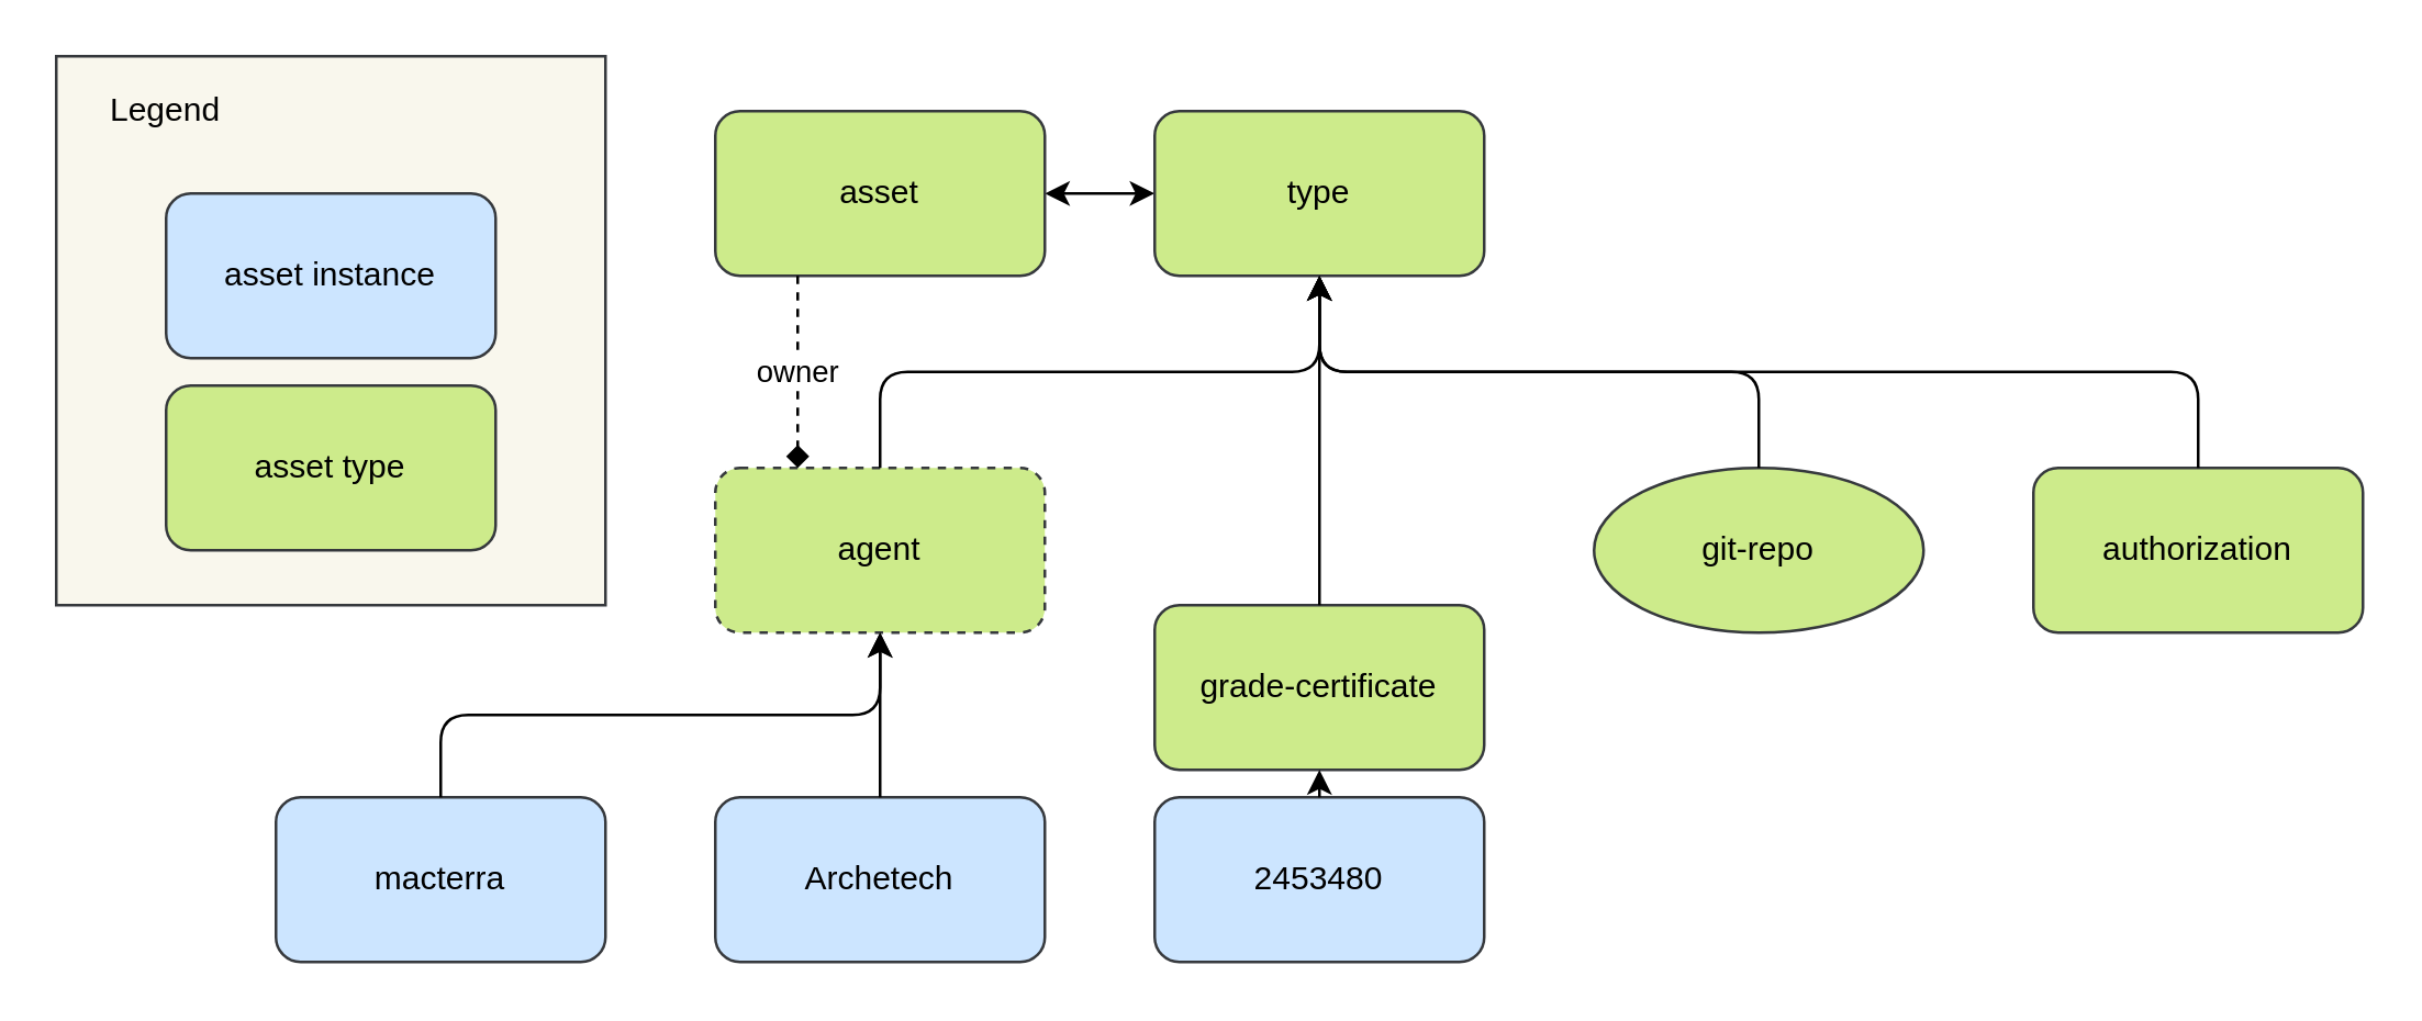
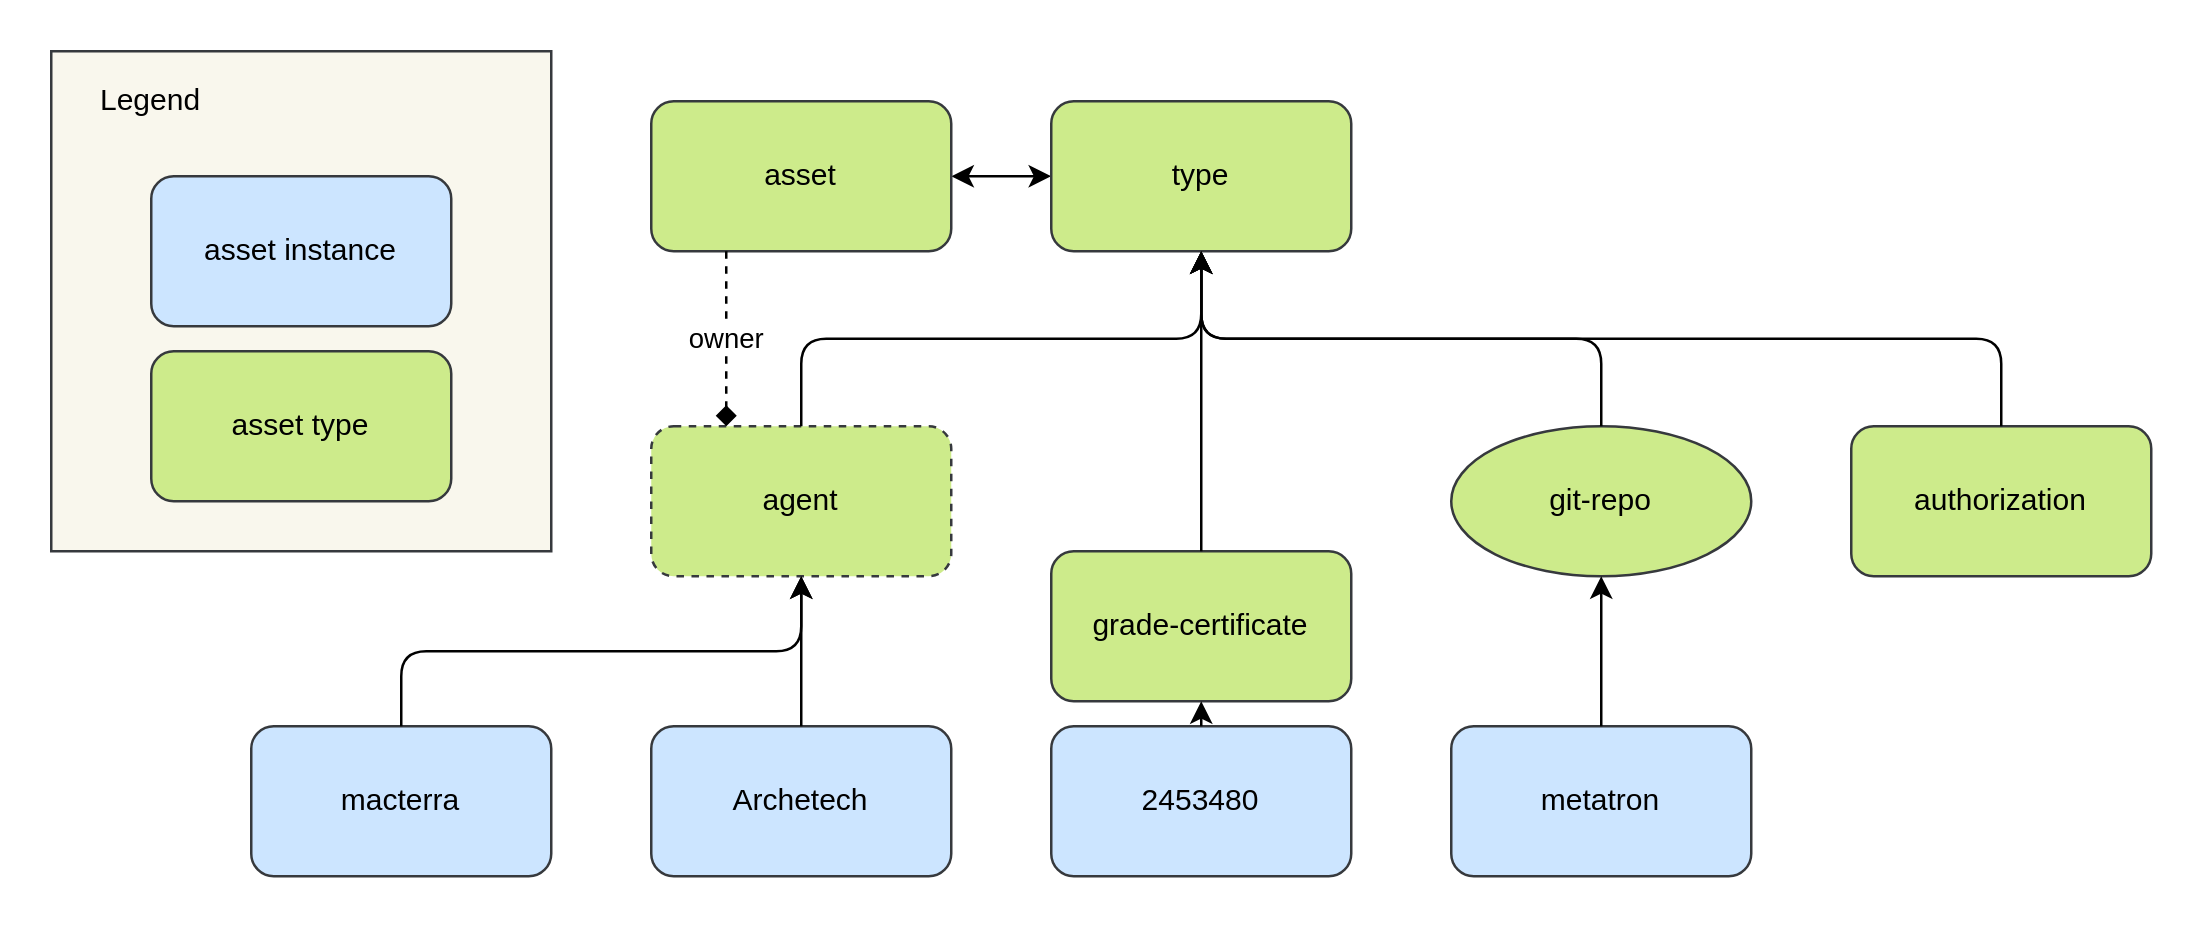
  <mxCell id="0" />
  <mxCell id="1" parent="0" />
  <mxCell id="2" value="" style="edgeStyle=orthogonalEdgeStyle;rounded=0;orthogonalLoop=1;jettySize=auto;html=1;startArrow=classic;startFill=1;" parent="1" source="3" target="4" edge="1"><mxGeometry relative="1" as="geometry" /></mxCell>
  <mxCell id="3" value="asset" style="rounded=1;whiteSpace=wrap;html=1;fillColor=#cdeb8b;strokeColor=#36393d;" parent="1" vertex="1"><mxGeometry x="260" y="40" width="120" height="60" as="geometry" /></mxCell>
  <mxCell id="4" value="type" style="rounded=1;whiteSpace=wrap;html=1;fillColor=#cdeb8b;strokeColor=#36393d;" parent="1" vertex="1"><mxGeometry x="420" y="40" width="120" height="60" as="geometry" /></mxCell>
  <mxCell id="5" value="macterra" style="rounded=1;whiteSpace=wrap;html=1;fillColor=#cce5ff;strokeColor=#36393d;" parent="1" vertex="1"><mxGeometry x="100" y="290" width="120" height="60" as="geometry" /></mxCell>
  <mxCell id="6" value="agent" style="rounded=1;whiteSpace=wrap;html=1;fillColor=#cdeb8b;strokeColor=#36393d;dashed=1;" parent="1" vertex="1"><mxGeometry x="260" y="170" width="120" height="60" as="geometry" /></mxCell>
  <mxCell id="7" value="owner" style="endArrow=diamond;html=1;exitX=0.25;exitY=1;exitDx=0;exitDy=0;entryX=0.25;entryY=0;entryDx=0;entryDy=0;dashed=1;" parent="1" source="3" target="6" edge="1"><mxGeometry relative="1" as="geometry"><mxPoint x="200" y="280" as="sourcePoint" /><mxPoint x="300" y="280" as="targetPoint" /></mxGeometry></mxCell>
  <mxCell id="8" value="grade-certificate" style="rounded=1;whiteSpace=wrap;html=1;fillColor=#cdeb8b;strokeColor=#36393d;" vertex="1" parent="1"><mxGeometry x="420" y="220" width="120" height="60" as="geometry" /></mxCell>
  <mxCell id="9" value="" style="edgeStyle=orthogonalEdgeStyle;rounded=1;orthogonalLoop=1;jettySize=auto;html=1;startArrow=none;startFill=0;exitX=0.5;exitY=0;exitDx=0;exitDy=0;entryX=0.5;entryY=1;entryDx=0;entryDy=0;" edge="1" parent="1" source="8" target="4"><mxGeometry relative="1" as="geometry"><mxPoint x="330" y="180" as="sourcePoint" /><mxPoint x="330" y="120" as="targetPoint" /></mxGeometry></mxCell>
  <mxCell id="10" value="2453480" style="rounded=1;whiteSpace=wrap;html=1;fillColor=#cce5ff;strokeColor=#36393d;" vertex="1" parent="1"><mxGeometry x="420" y="290" width="120" height="60" as="geometry" /></mxCell>
  <mxCell id="11" value="" style="edgeStyle=orthogonalEdgeStyle;rounded=0;orthogonalLoop=1;jettySize=auto;html=1;startArrow=none;startFill=0;exitX=0.5;exitY=0;exitDx=0;exitDy=0;entryX=0.5;entryY=1;entryDx=0;entryDy=0;" edge="1" parent="1" source="10" target="8"><mxGeometry relative="1" as="geometry"><mxPoint x="330" y="300" as="sourcePoint" /><mxPoint x="370" y="240" as="targetPoint" /></mxGeometry></mxCell>
  <mxCell id="12" value="Archetech" style="rounded=1;whiteSpace=wrap;html=1;fillColor=#cce5ff;strokeColor=#36393d;" vertex="1" parent="1"><mxGeometry x="260" y="290" width="120" height="60" as="geometry" /></mxCell>
  <mxCell id="13" value="" style="edgeStyle=orthogonalEdgeStyle;rounded=1;orthogonalLoop=1;jettySize=auto;html=1;startArrow=none;startFill=0;exitX=0.5;exitY=0;exitDx=0;exitDy=0;entryX=0.5;entryY=1;entryDx=0;entryDy=0;" edge="1" parent="1" source="12" target="6"><mxGeometry relative="1" as="geometry"><mxPoint x="130" y="300" as="sourcePoint" /><mxPoint x="320" y="350" as="targetPoint" /></mxGeometry></mxCell>
  <mxCell id="14" value="git-repo" style="ellipse;whiteSpace=wrap;html=1;fillColor=#cdeb8b;strokeColor=#36393d;" vertex="1" parent="1"><mxGeometry x="580" y="170" width="120" height="60" as="geometry" /></mxCell>
+ <mxCell id="15" value="metatron" style="rounded=1;whiteSpace=wrap;html=1;fillColor=#cce5ff;strokeColor=#36393d;" vertex="1" parent="1"><mxGeometry x="580" y="290" width="120" height="60" as="geometry" /></mxCell>
+ <mxCell id="16" value="" style="edgeStyle=orthogonalEdgeStyle;rounded=0;orthogonalLoop=1;jettySize=auto;html=1;startArrow=none;startFill=0;exitX=0.5;exitY=0;exitDx=0;exitDy=0;" edge="1" parent="1" source="15" target="14"><mxGeometry relative="1" as="geometry"><mxPoint x="640" y="370" as="sourcePoint" /><mxPoint x="490" y="240" as="targetPoint" /></mxGeometry></mxCell>
  <mxCell id="17" value="" style="edgeStyle=orthogonalEdgeStyle;rounded=1;orthogonalLoop=1;jettySize=auto;html=1;startArrow=none;startFill=0;exitX=0.5;exitY=0;exitDx=0;exitDy=0;entryX=0.5;entryY=1;entryDx=0;entryDy=0;" edge="1" parent="1" source="14" target="4"><mxGeometry relative="1" as="geometry"><mxPoint x="490" y="180" as="sourcePoint" /><mxPoint x="330" y="120" as="targetPoint" /></mxGeometry></mxCell>
  <mxCell id="18" value="" style="edgeStyle=orthogonalEdgeStyle;rounded=1;orthogonalLoop=1;jettySize=auto;html=1;startArrow=none;startFill=0;exitX=0.5;exitY=0;exitDx=0;exitDy=0;entryX=0.5;entryY=1;entryDx=0;entryDy=0;" edge="1" parent="1" source="5" target="6"><mxGeometry relative="1" as="geometry"><mxPoint x="330" y="420" as="sourcePoint" /><mxPoint x="330" y="240" as="targetPoint" /></mxGeometry></mxCell>
  <mxCell id="19" value="" style="edgeStyle=orthogonalEdgeStyle;rounded=1;orthogonalLoop=1;jettySize=auto;html=1;startArrow=none;startFill=0;exitX=0.5;exitY=0;exitDx=0;exitDy=0;entryX=0.5;entryY=1;entryDx=0;entryDy=0;" edge="1" parent="1" source="6" target="4"><mxGeometry relative="1" as="geometry"><mxPoint x="650" y="180" as="sourcePoint" /><mxPoint x="490" y="110" as="targetPoint" /></mxGeometry></mxCell>
  <mxCell id="20" value="authorization" style="rounded=1;whiteSpace=wrap;html=1;fillColor=#cdeb8b;strokeColor=#36393d;" vertex="1" parent="1"><mxGeometry x="740" y="170" width="120" height="60" as="geometry" /></mxCell>
  <mxCell id="21" value="" style="edgeStyle=orthogonalEdgeStyle;rounded=1;orthogonalLoop=1;jettySize=auto;html=1;startArrow=none;startFill=0;exitX=0.5;exitY=0;exitDx=0;exitDy=0;entryX=0.5;entryY=1;entryDx=0;entryDy=0;" edge="1" parent="1" source="20" target="4"><mxGeometry relative="1" as="geometry"><mxPoint x="650" y="180" as="sourcePoint" /><mxPoint x="490" y="110" as="targetPoint" /></mxGeometry></mxCell>
  <mxCell id="22" value="" style="group" vertex="1" connectable="0" parent="1"><mxGeometry x="20" y="20" width="200" height="200" as="geometry" /></mxCell>
  <mxCell id="23" value="" style="rounded=0;whiteSpace=wrap;html=1;fillColor=#f9f7ed;strokeColor=#36393d;" vertex="1" parent="22"><mxGeometry width="200" height="200" as="geometry" /></mxCell>
  <mxCell id="24" value="asset instance" style="rounded=1;whiteSpace=wrap;html=1;fillColor=#cce5ff;strokeColor=#36393d;" vertex="1" parent="22"><mxGeometry x="40" y="50" width="120" height="60" as="geometry" /></mxCell>
  <mxCell id="25" value="asset type" style="rounded=1;whiteSpace=wrap;html=1;fillColor=#cdeb8b;strokeColor=#36393d;" vertex="1" parent="22"><mxGeometry x="40" y="120" width="120" height="60" as="geometry" /></mxCell>
  <mxCell id="26" value="Legend" style="text;html=1;strokeColor=none;fillColor=none;align=center;verticalAlign=middle;whiteSpace=wrap;rounded=0;" vertex="1" parent="22"><mxGeometry x="20" y="10" width="40" height="20" as="geometry" /></mxCell>
